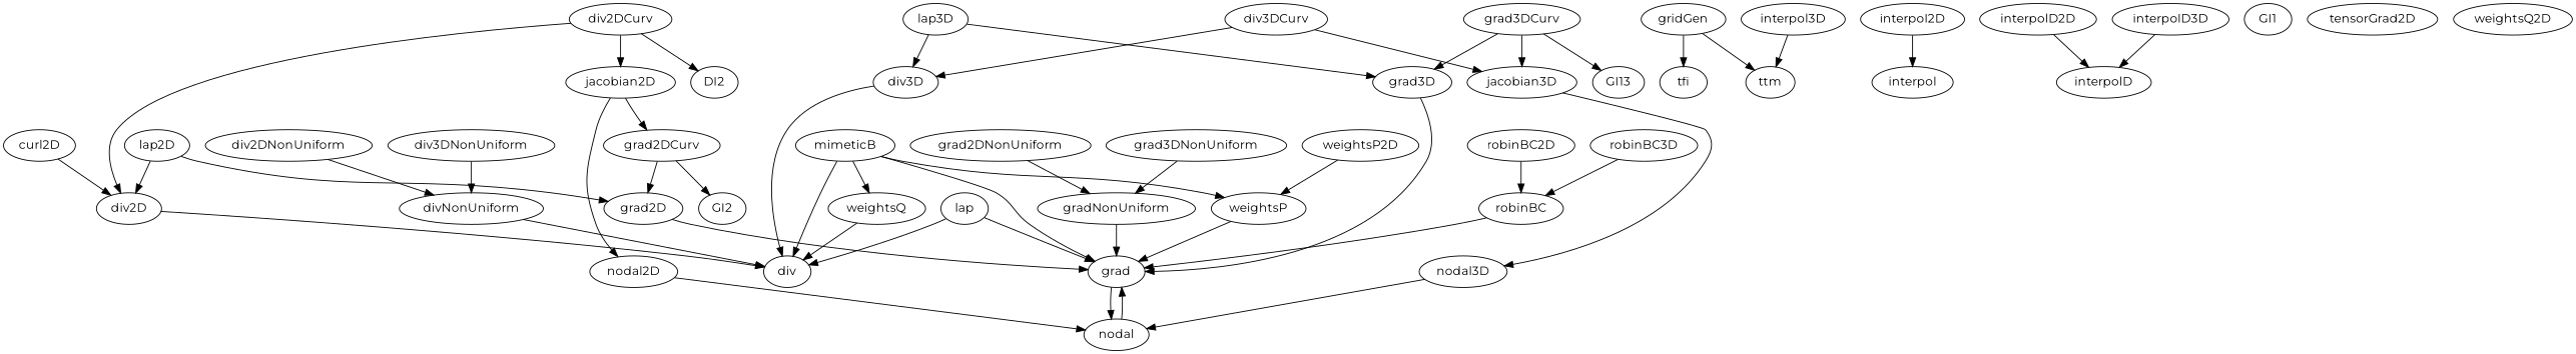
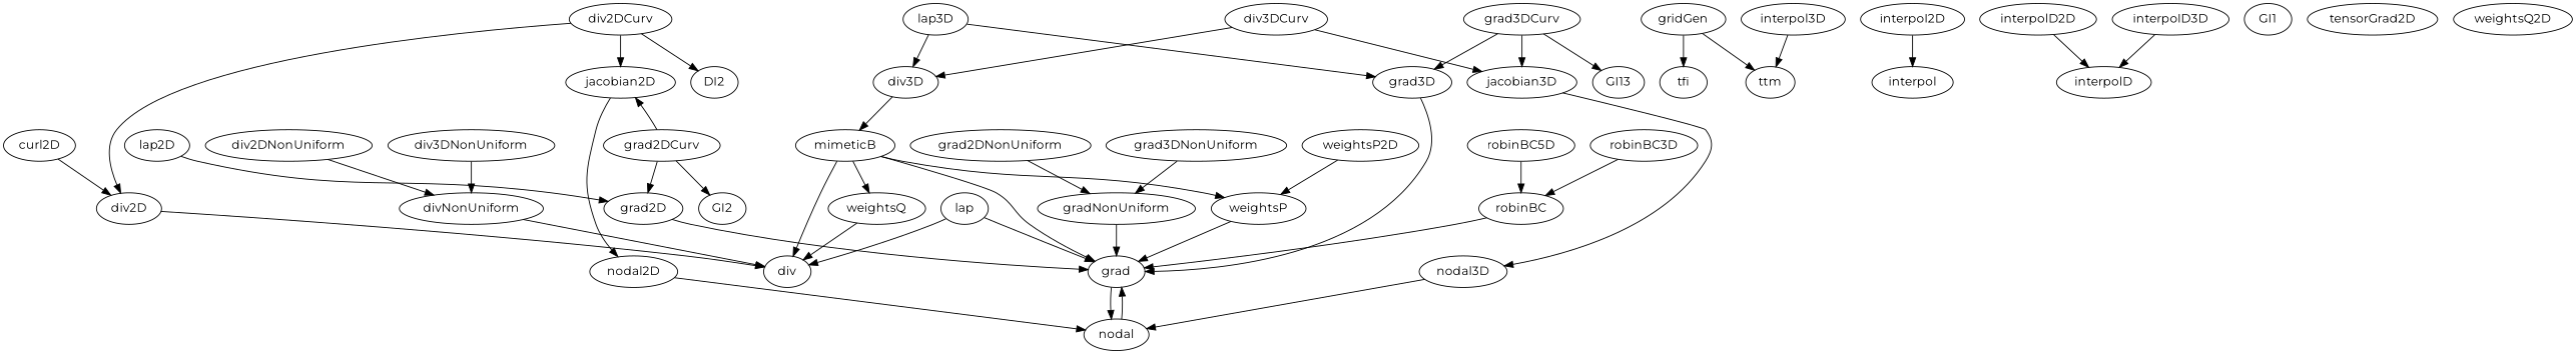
  digraph {
    fontname=Montserrat
    node [fontname=Montserrat]
    edge [fontname=Montserrat]
    curl2D
    div2D
    div
    div2DCurv
    DI2
    jacobian2D
    nodal2D
    nodal
    div2DNonUniform
    divNonUniform
    div3D
    div3DCurv
    jacobian3D
    nodal3D
    div3DNonUniform
    grad
    grad2D
    grad2DCurv
    GI2
    grad2DNonUniform
    gradNonUniform
    grad3D
    grad3DCurv
    GI13
    grad3DNonUniform
    gridGen
    tfi
    ttm
    interpol2D
    interpol
    interpol3D
    interpolD2D
    interpolD
    interpolD3D
    lap
    lap2D
    lap3D
    mimeticB
    weightsP
    weightsQ
    robinBC
-   robinBC2D
+   robinBC2D [label=robinBC5D]
    robinBC3D
    weightsP2D
    GI1
    tensorGrad2D
    weightsQ2D
    curl2D -> div2D
    div2D -> div
    div2DCurv -> div2D
    div2DCurv -> DI2
    div2DCurv -> jacobian2D
    jacobian2D -> nodal2D
    nodal2D -> nodal
    nodal -> grad
    div2DNonUniform -> divNonUniform
    divNonUniform -> div
-   div3D -> div
+   div3D -> mimeticB
    div3DCurv -> div3D
    div3DCurv -> jacobian3D
    jacobian3D -> nodal3D
    nodal3D -> nodal
    div3DNonUniform -> divNonUniform
    grad -> nodal
    grad2D -> grad
-   jacobian2D -> grad2DCurv
+   grad2DCurv -> jacobian2D
    grad2DCurv -> grad2D
    grad2DCurv -> GI2
    grad2DNonUniform -> gradNonUniform
    gradNonUniform -> grad
    grad3D -> grad
    grad3DCurv -> jacobian3D
    grad3DCurv -> grad3D
    grad3DCurv -> GI13
    grad3DNonUniform -> gradNonUniform
    gridGen -> tfi
    gridGen -> ttm
    interpol2D -> interpol
    interpol3D -> ttm
    interpolD2D -> interpolD
    interpolD3D -> interpolD
    lap -> div
    lap -> grad
-   lap2D -> div2D
    lap2D -> grad2D
    lap3D -> div3D
    lap3D -> grad3D
    mimeticB -> div
    mimeticB -> grad
    mimeticB -> weightsP
    mimeticB -> weightsQ
    weightsP -> grad
    weightsQ -> div
    robinBC -> grad
    robinBC2D -> robinBC
    robinBC3D -> robinBC
    weightsP2D -> weightsP
  }
